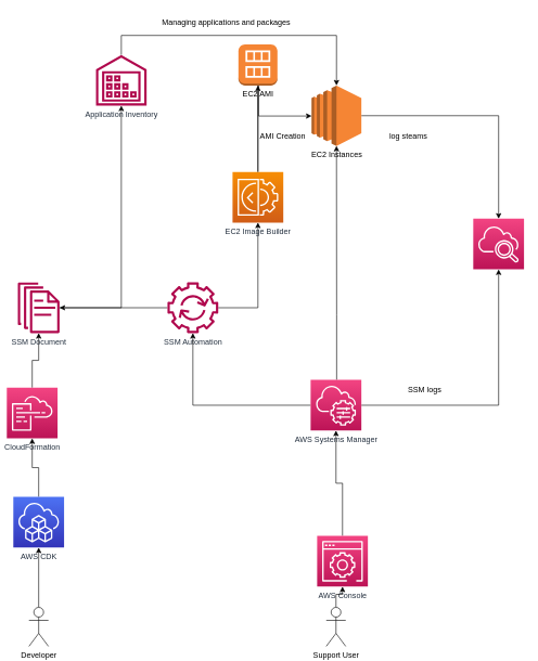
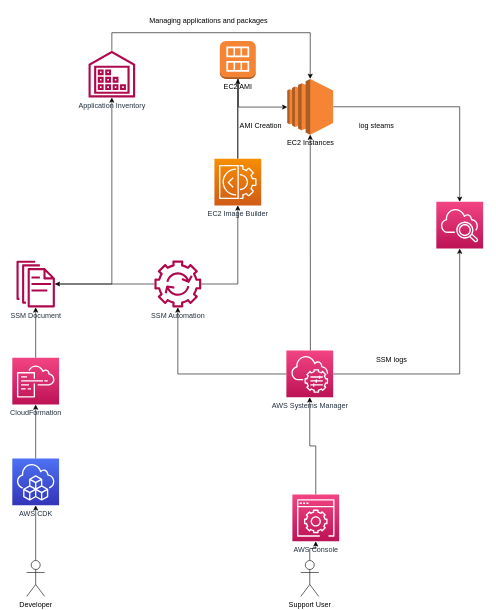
  <mxCell id="0" />
  <mxCell id="1" parent="0" />
  <mxCell id="2" style="edgeStyle=orthogonalEdgeStyle;rounded=0;orthogonalLoop=1;jettySize=auto;html=1;" edge="1" parent="1" source="3" target="5"><mxGeometry relative="1" as="geometry" /></mxCell>
- <mxCell id="3" value="CloudFormation" style="sketch=0;points=[[0,0,0],[0.25,0,0],[0.5,0,0],[0.75,0,0],[1,0,0],[0,1,0],[0.25,1,0],[0.5,1,0],[0.75,1,0],[1,1,0],[0,0.25,0],[0,0.5,0],[0,0.75,0],[1,0.25,0],[1,0.5,0],[1,0.75,0]];points=[[0,0,0],[0.25,0,0],[0.5,0,0],[0.75,0,0],[1,0,0],[0,1,0],[0.25,1,0],[0.5,1,0],[0.75,1,0],[1,1,0],[0,0.25,0],[0,0.5,0],[0,0.75,0],[1,0.25,0],[1,0.5,0],[1,0.75,0]];outlineConnect=0;fontColor=#232F3E;gradientColor=#F34482;gradientDirection=north;fillColor=#BC1356;strokeColor=#ffffff;dashed=0;verticalLabelPosition=bottom;verticalAlign=top;align=center;html=1;fontSize=12;fontStyle=0;aspect=fixed;shape=mxgraph.aws4.resourceIcon;resIcon=mxgraph.aws4.cloudformation;" vertex="1" parent="1"><mxGeometry x="10" y="596" width="78" height="78" as="geometry" /></mxCell>
+ <mxCell id="3" value="CloudFormation" style="sketch=0;points=[[0,0,0],[0.25,0,0],[0.5,0,0],[0.75,0,0],[1,0,0],[0,1,0],[0.25,1,0],[0.5,1,0],[0.75,1,0],[1,1,0],[0,0.25,0],[0,0.5,0],[0,0.75,0],[1,0.25,0],[1,0.5,0],[1,0.75,0]];points=[[0,0,0],[0.25,0,0],[0.5,0,0],[0.75,0,0],[1,0,0],[0,1,0],[0.25,1,0],[0.5,1,0],[0.75,1,0],[1,1,0],[0,0.25,0],[0,0.5,0],[0,0.75,0],[1,0.25,0],[1,0.5,0],[1,0.75,0]];outlineConnect=0;fontColor=#232F3E;gradientColor=#F34482;gradientDirection=north;fillColor=#BC1356;strokeColor=#ffffff;dashed=0;verticalLabelPosition=bottom;verticalAlign=top;align=center;html=1;fontSize=12;fontStyle=0;aspect=fixed;shape=mxgraph.aws4.resourceIcon;resIcon=mxgraph.aws4.cloudformation;" vertex="1" parent="1"><mxGeometry x="20" y="596" width="78" height="78" as="geometry" /></mxCell>
  <mxCell id="4" style="edgeStyle=orthogonalEdgeStyle;rounded=0;orthogonalLoop=1;jettySize=auto;html=1;" edge="1" parent="1" source="5" target="13"><mxGeometry relative="1" as="geometry" /></mxCell>
  <mxCell id="5" value="SSM Document" style="sketch=0;outlineConnect=0;fontColor=#232F3E;gradientColor=none;fillColor=#B0084D;strokeColor=none;dashed=0;verticalLabelPosition=bottom;verticalAlign=top;align=center;html=1;fontSize=12;fontStyle=0;aspect=fixed;pointerEvents=1;shape=mxgraph.aws4.documents;" vertex="1" parent="1"><mxGeometry x="27" y="434" width="64" height="78" as="geometry" /></mxCell>
  <mxCell id="6" style="edgeStyle=orthogonalEdgeStyle;rounded=0;orthogonalLoop=1;jettySize=auto;html=1;" edge="1" parent="1" source="8" target="11"><mxGeometry relative="1" as="geometry" /></mxCell>
  <mxCell id="7" style="edgeStyle=orthogonalEdgeStyle;rounded=0;orthogonalLoop=1;jettySize=auto;html=1;" edge="1" parent="1" source="8" target="5"><mxGeometry relative="1" as="geometry" /></mxCell>
  <mxCell id="8" value="SSM Automation" style="sketch=0;outlineConnect=0;fontColor=#232F3E;gradientColor=none;fillColor=#B0084D;strokeColor=none;dashed=0;verticalLabelPosition=bottom;verticalAlign=top;align=center;html=1;fontSize=12;fontStyle=0;aspect=fixed;pointerEvents=1;shape=mxgraph.aws4.automation;" vertex="1" parent="1"><mxGeometry x="257" y="434" width="78" height="78" as="geometry" /></mxCell>
  <mxCell id="9" style="edgeStyle=orthogonalEdgeStyle;rounded=0;orthogonalLoop=1;jettySize=auto;html=1;" edge="1" parent="1" source="11" target="34"><mxGeometry relative="1" as="geometry" /></mxCell>
  <mxCell id="10" style="edgeStyle=orthogonalEdgeStyle;rounded=0;orthogonalLoop=1;jettySize=auto;html=1;startArrow=none;" edge="1" parent="1" source="34" target="19"><mxGeometry relative="1" as="geometry"><mxPoint x="457" y="164" as="targetPoint" /><Array as="points"><mxPoint x="397" y="178" /></Array></mxGeometry></mxCell>
  <mxCell id="11" value="EC2 Image Builder" style="sketch=0;points=[[0,0,0],[0.25,0,0],[0.5,0,0],[0.75,0,0],[1,0,0],[0,1,0],[0.25,1,0],[0.5,1,0],[0.75,1,0],[1,1,0],[0,0.25,0],[0,0.5,0],[0,0.75,0],[1,0.25,0],[1,0.5,0],[1,0.75,0]];outlineConnect=0;fontColor=#232F3E;gradientColor=#F78E04;gradientDirection=north;fillColor=#D05C17;strokeColor=#ffffff;dashed=0;verticalLabelPosition=bottom;verticalAlign=top;align=center;html=1;fontSize=12;fontStyle=0;aspect=fixed;shape=mxgraph.aws4.resourceIcon;resIcon=mxgraph.aws4.ec2_image_builder;" vertex="1" parent="1"><mxGeometry x="357" y="264" width="78" height="78" as="geometry" /></mxCell>
  <mxCell id="12" style="edgeStyle=orthogonalEdgeStyle;rounded=0;orthogonalLoop=1;jettySize=auto;html=1;entryX=0.5;entryY=0;entryDx=0;entryDy=0;entryPerimeter=0;" edge="1" parent="1" source="13" target="19"><mxGeometry relative="1" as="geometry"><Array as="points"><mxPoint x="186" y="54" /><mxPoint x="517" y="54" /></Array></mxGeometry></mxCell>
  <mxCell id="13" value="Application Inventory" style="sketch=0;outlineConnect=0;fontColor=#232F3E;gradientColor=none;fillColor=#B0084D;strokeColor=none;dashed=0;verticalLabelPosition=bottom;verticalAlign=top;align=center;html=1;fontSize=12;fontStyle=0;aspect=fixed;pointerEvents=1;shape=mxgraph.aws4.inventory;" vertex="1" parent="1"><mxGeometry x="147" y="84" width="78" height="78" as="geometry" /></mxCell>
  <mxCell id="14" style="edgeStyle=orthogonalEdgeStyle;rounded=0;orthogonalLoop=1;jettySize=auto;html=1;" edge="1" parent="1" source="17" target="8"><mxGeometry relative="1" as="geometry" /></mxCell>
  <mxCell id="15" style="edgeStyle=orthogonalEdgeStyle;rounded=0;orthogonalLoop=1;jettySize=auto;html=1;entryX=0.5;entryY=1;entryDx=0;entryDy=0;entryPerimeter=0;" edge="1" parent="1" source="17" target="19"><mxGeometry relative="1" as="geometry"><Array as="points"><mxPoint x="517" y="484" /><mxPoint x="517" y="484" /></Array></mxGeometry></mxCell>
  <mxCell id="16" style="edgeStyle=orthogonalEdgeStyle;rounded=0;orthogonalLoop=1;jettySize=auto;html=1;" edge="1" parent="1" source="17" target="29"><mxGeometry relative="1" as="geometry" /></mxCell>
  <mxCell id="17" value="AWS Systems Manager" style="sketch=0;points=[[0,0,0],[0.25,0,0],[0.5,0,0],[0.75,0,0],[1,0,0],[0,1,0],[0.25,1,0],[0.5,1,0],[0.75,1,0],[1,1,0],[0,0.25,0],[0,0.5,0],[0,0.75,0],[1,0.25,0],[1,0.5,0],[1,0.75,0]];points=[[0,0,0],[0.25,0,0],[0.5,0,0],[0.75,0,0],[1,0,0],[0,1,0],[0.25,1,0],[0.5,1,0],[0.75,1,0],[1,1,0],[0,0.25,0],[0,0.5,0],[0,0.75,0],[1,0.25,0],[1,0.5,0],[1,0.75,0]];outlineConnect=0;fontColor=#232F3E;gradientColor=#F34482;gradientDirection=north;fillColor=#BC1356;strokeColor=#ffffff;dashed=0;verticalLabelPosition=bottom;verticalAlign=top;align=center;html=1;fontSize=12;fontStyle=0;aspect=fixed;shape=mxgraph.aws4.resourceIcon;resIcon=mxgraph.aws4.systems_manager;" vertex="1" parent="1"><mxGeometry x="477" y="584" width="78" height="78" as="geometry" /></mxCell>
  <mxCell id="18" style="edgeStyle=orthogonalEdgeStyle;rounded=0;orthogonalLoop=1;jettySize=auto;html=1;" edge="1" parent="1" source="19" target="29"><mxGeometry relative="1" as="geometry" /></mxCell>
  <mxCell id="19" value="EC2 Instances" style="outlineConnect=0;dashed=0;verticalLabelPosition=bottom;verticalAlign=top;align=center;html=1;shape=mxgraph.aws3.ec2;fillColor=#F58534;gradientColor=none;" vertex="1" parent="1"><mxGeometry x="478.5" y="131" width="76.5" height="93" as="geometry" /></mxCell>
  <mxCell id="20" style="edgeStyle=orthogonalEdgeStyle;rounded=0;orthogonalLoop=1;jettySize=auto;html=1;" edge="1" parent="1" source="21" target="3"><mxGeometry relative="1" as="geometry" /></mxCell>
  <mxCell id="21" value="AWS CDK" style="sketch=0;points=[[0,0,0],[0.25,0,0],[0.5,0,0],[0.75,0,0],[1,0,0],[0,1,0],[0.25,1,0],[0.5,1,0],[0.75,1,0],[1,1,0],[0,0.25,0],[0,0.5,0],[0,0.75,0],[1,0.25,0],[1,0.5,0],[1,0.75,0]];outlineConnect=0;fontColor=#232F3E;gradientColor=#4D72F3;gradientDirection=north;fillColor=#3334B9;strokeColor=#ffffff;dashed=0;verticalLabelPosition=bottom;verticalAlign=top;align=center;html=1;fontSize=12;fontStyle=0;aspect=fixed;shape=mxgraph.aws4.resourceIcon;resIcon=mxgraph.aws4.cloud_development_kit;" vertex="1" parent="1"><mxGeometry x="20" y="764" width="78" height="78" as="geometry" /></mxCell>
  <mxCell id="22" style="edgeStyle=orthogonalEdgeStyle;rounded=0;orthogonalLoop=1;jettySize=auto;html=1;" edge="1" parent="1" source="23" target="21"><mxGeometry relative="1" as="geometry" /></mxCell>
  <mxCell id="23" value="Developer" style="shape=umlActor;verticalLabelPosition=bottom;verticalAlign=top;html=1;outlineConnect=0;" vertex="1" parent="1"><mxGeometry x="44" y="934" width="30" height="60" as="geometry" /></mxCell>
  <mxCell id="24" style="edgeStyle=orthogonalEdgeStyle;rounded=0;orthogonalLoop=1;jettySize=auto;html=1;entryX=0.5;entryY=1;entryDx=0;entryDy=0;entryPerimeter=0;" edge="1" parent="1" source="25" target="17"><mxGeometry relative="1" as="geometry" /></mxCell>
  <mxCell id="25" value="AWS Console" style="sketch=0;points=[[0,0,0],[0.25,0,0],[0.5,0,0],[0.75,0,0],[1,0,0],[0,1,0],[0.25,1,0],[0.5,1,0],[0.75,1,0],[1,1,0],[0,0.25,0],[0,0.5,0],[0,0.75,0],[1,0.25,0],[1,0.5,0],[1,0.75,0]];points=[[0,0,0],[0.25,0,0],[0.5,0,0],[0.75,0,0],[1,0,0],[0,1,0],[0.25,1,0],[0.5,1,0],[0.75,1,0],[1,1,0],[0,0.25,0],[0,0.5,0],[0,0.75,0],[1,0.25,0],[1,0.5,0],[1,0.75,0]];outlineConnect=0;fontColor=#232F3E;gradientColor=#F34482;gradientDirection=north;fillColor=#BC1356;strokeColor=#ffffff;dashed=0;verticalLabelPosition=bottom;verticalAlign=top;align=center;html=1;fontSize=12;fontStyle=0;aspect=fixed;shape=mxgraph.aws4.resourceIcon;resIcon=mxgraph.aws4.management_console;" vertex="1" parent="1"><mxGeometry x="487" y="824" width="78" height="78" as="geometry" /></mxCell>
  <mxCell id="26" style="edgeStyle=orthogonalEdgeStyle;rounded=0;orthogonalLoop=1;jettySize=auto;html=1;" edge="1" parent="1" source="27" target="25"><mxGeometry relative="1" as="geometry" /></mxCell>
  <mxCell id="27" value="Support User" style="shape=umlActor;verticalLabelPosition=bottom;verticalAlign=top;html=1;outlineConnect=0;" vertex="1" parent="1"><mxGeometry x="501" y="934" width="30" height="60" as="geometry" /></mxCell>
  <mxCell id="28" value="AMI Creation" style="text;html=1;align=center;verticalAlign=middle;resizable=0;points=[];autosize=1;strokeColor=none;fillColor=none;" vertex="1" parent="1"><mxGeometry x="388.5" y="194" width="90" height="30" as="geometry" /></mxCell>
  <mxCell id="29" value="" style="sketch=0;points=[[0,0,0],[0.25,0,0],[0.5,0,0],[0.75,0,0],[1,0,0],[0,1,0],[0.25,1,0],[0.5,1,0],[0.75,1,0],[1,1,0],[0,0.25,0],[0,0.5,0],[0,0.75,0],[1,0.25,0],[1,0.5,0],[1,0.75,0]];points=[[0,0,0],[0.25,0,0],[0.5,0,0],[0.75,0,0],[1,0,0],[0,1,0],[0.25,1,0],[0.5,1,0],[0.75,1,0],[1,1,0],[0,0.25,0],[0,0.5,0],[0,0.75,0],[1,0.25,0],[1,0.5,0],[1,0.75,0]];outlineConnect=0;fontColor=#232F3E;gradientColor=#F34482;gradientDirection=north;fillColor=#BC1356;strokeColor=#ffffff;dashed=0;verticalLabelPosition=bottom;verticalAlign=top;align=center;html=1;fontSize=12;fontStyle=0;aspect=fixed;shape=mxgraph.aws4.resourceIcon;resIcon=mxgraph.aws4.cloudwatch_2;" vertex="1" parent="1"><mxGeometry x="727" y="336" width="78" height="78" as="geometry" /></mxCell>
  <mxCell id="30" value="log steams" style="text;html=1;align=center;verticalAlign=middle;resizable=0;points=[];autosize=1;strokeColor=none;fillColor=none;" vertex="1" parent="1"><mxGeometry x="587" y="194" width="80" height="30" as="geometry" /></mxCell>
  <mxCell id="31" value="SSM logs" style="text;html=1;align=center;verticalAlign=middle;resizable=0;points=[];autosize=1;strokeColor=none;fillColor=none;" vertex="1" parent="1"><mxGeometry x="617" y="584" width="70" height="30" as="geometry" /></mxCell>
  <mxCell id="32" value="Managing applications and packages" style="text;html=1;align=center;verticalAlign=middle;resizable=0;points=[];autosize=1;strokeColor=none;fillColor=none;" vertex="1" parent="1"><mxGeometry x="237" y="20" width="220" height="30" as="geometry" /></mxCell>
  <mxCell id="33" value="" style="edgeStyle=orthogonalEdgeStyle;rounded=0;orthogonalLoop=1;jettySize=auto;html=1;endArrow=none;" edge="1" parent="1" source="11" target="34"><mxGeometry relative="1" as="geometry"><mxPoint x="397" y="324" as="sourcePoint" /><mxPoint x="479" y="184" as="targetPoint" /><Array as="points" /></mxGeometry></mxCell>
  <mxCell id="34" value="EC2 AMI" style="outlineConnect=0;dashed=0;verticalLabelPosition=bottom;verticalAlign=top;align=center;html=1;shape=mxgraph.aws3.ami;fillColor=#F58534;gradientColor=none;" vertex="1" parent="1"><mxGeometry x="366" y="68" width="60" height="63" as="geometry" /></mxCell>
